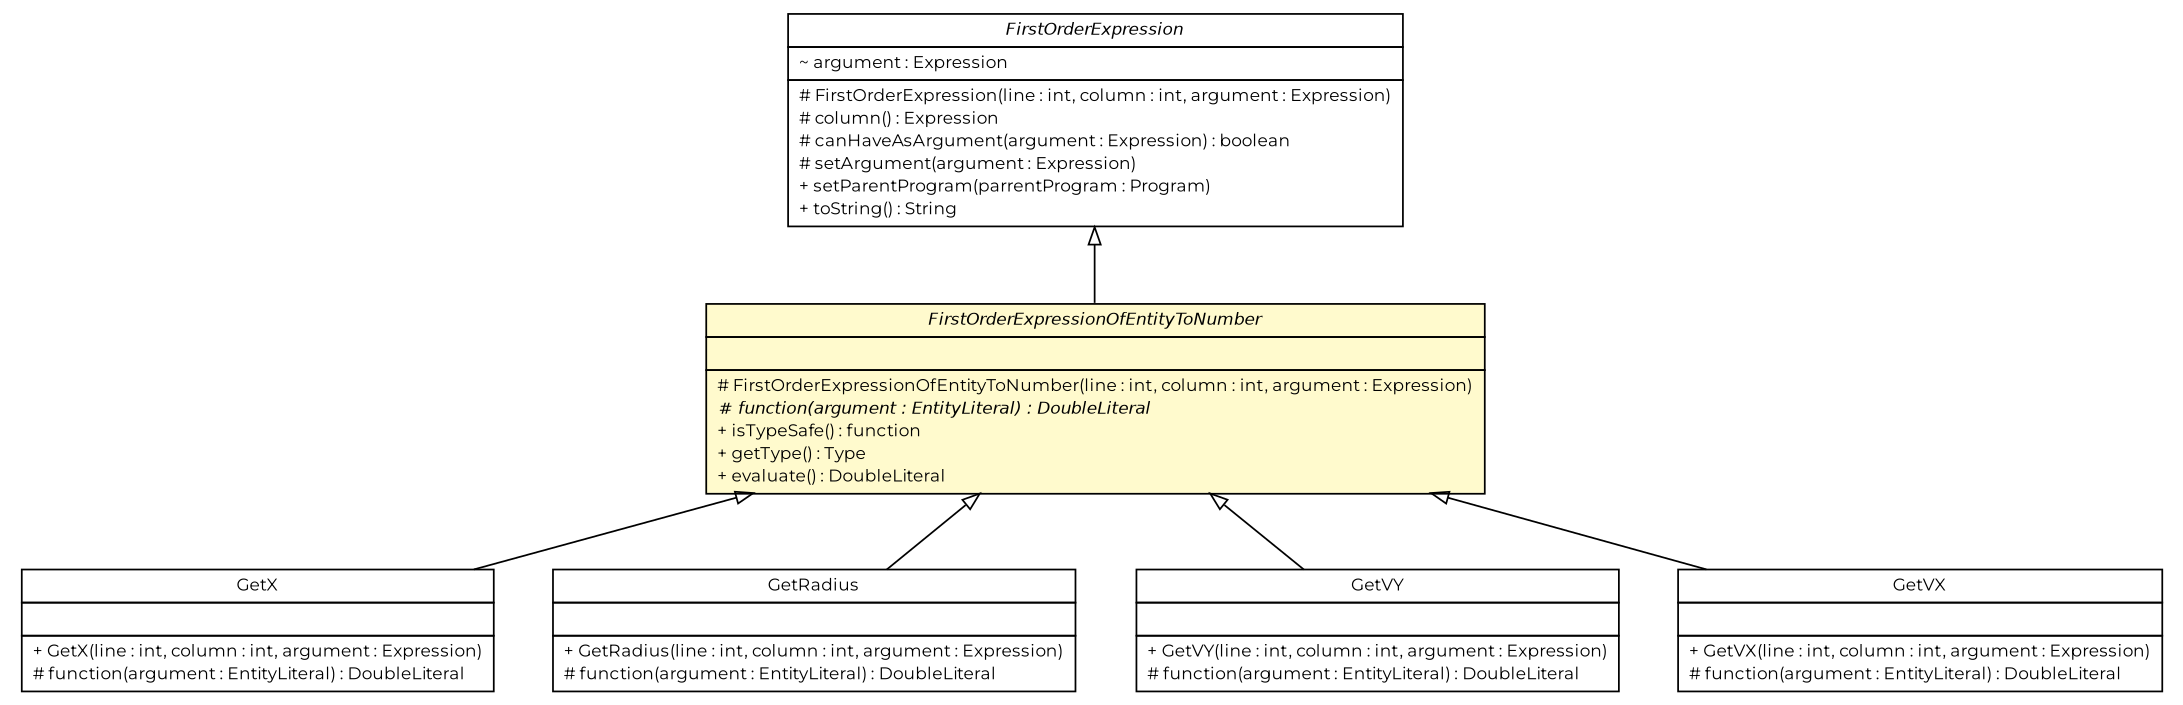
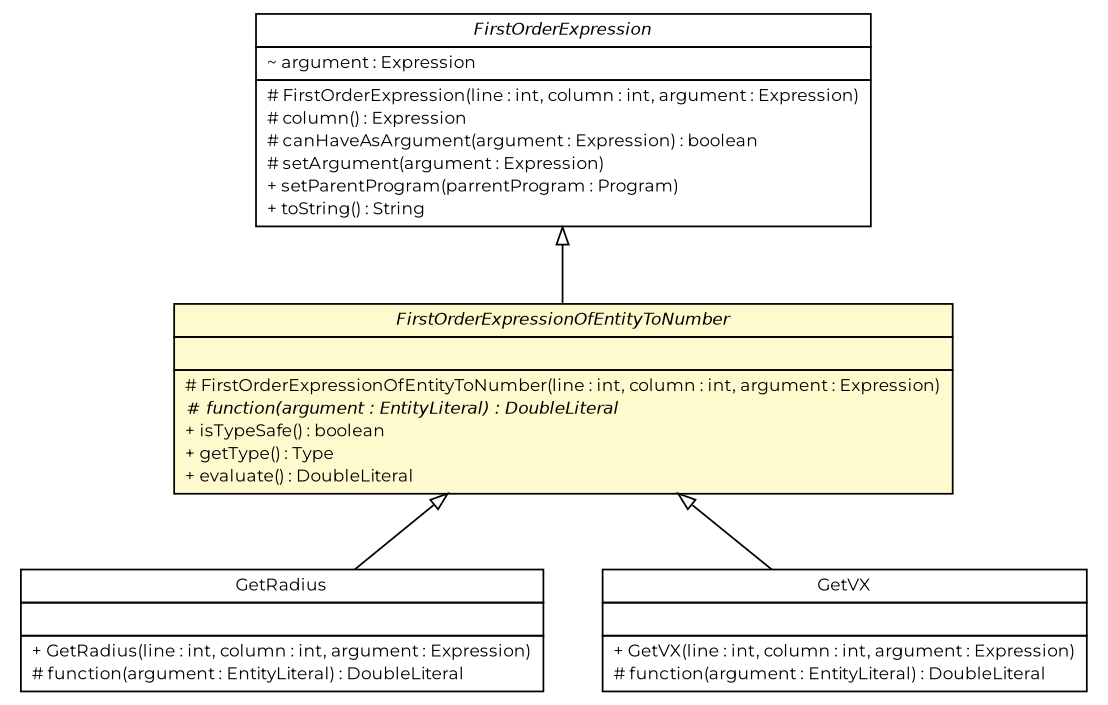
  digraph {
    fontname=Montserrat
    nodesep=0.25
    ranksep=0.5
    node [fontcolor=black fontname=Montserrat fontsize=10.0 shape=plaintext]
    edge [arrowtail=empty dir=back fontname=Montserrat fontsize=10 headport=p labelfontname=Helvetica labelfontsize=10 tailport=p]
-   n1 [label=<<table title="model.programs.parsing.language.expression.first_order.GetX" border="0" cellborder="1" cellspacing="0" cellpadding="2" port="p" href="./GetX.html"> 		<tr><td><table border="0" cellspacing="0" cellpadding="1"> <tr><td align="center" balign="center"> GetX </td></tr> 		</table></td></tr> 		<tr><td><table border="0" cellspacing="0" cellpadding="1"> <tr><td align="left" balign="left">  </td></tr> 		</table></td></tr> 		<tr><td><table border="0" cellspacing="0" cellpadding="1"> <tr><td align="left" balign="left"> + GetX(line : int, column : int, argument : Expression) </td></tr> <tr><td align="left" balign="left"> # function(argument : EntityLiteral) : DoubleLiteral </td></tr> 		</table></td></tr> 		</table>>]
    n2 [label=<<table title="model.programs.parsing.language.expression.first_order.GetRadius" border="0" cellborder="1" cellspacing="0" cellpadding="2" port="p" href="./GetRadius.html"> 		<tr><td><table border="0" cellspacing="0" cellpadding="1"> <tr><td align="center" balign="center"> GetRadius </td></tr> 		</table></td></tr> 		<tr><td><table border="0" cellspacing="0" cellpadding="1"> <tr><td align="left" balign="left">  </td></tr> 		</table></td></tr> 		<tr><td><table border="0" cellspacing="0" cellpadding="1"> <tr><td align="left" balign="left"> + GetRadius(line : int, column : int, argument : Expression) </td></tr> <tr><td align="left" balign="left"> # function(argument : EntityLiteral) : DoubleLiteral </td></tr> 		</table></td></tr> 		</table>>]
-   n3 [label=<<table title="model.programs.parsing.language.expression.first_order.GetVY" border="0" cellborder="1" cellspacing="0" cellpadding="2" port="p" href="./GetVY.html"> 		<tr><td><table border="0" cellspacing="0" cellpadding="1"> <tr><td align="center" balign="center"> GetVY </td></tr> 		</table></td></tr> 		<tr><td><table border="0" cellspacing="0" cellpadding="1"> <tr><td align="left" balign="left">  </td></tr> 		</table></td></tr> 		<tr><td><table border="0" cellspacing="0" cellpadding="1"> <tr><td align="left" balign="left"> + GetVY(line : int, column : int, argument : Expression) </td></tr> <tr><td align="left" balign="left"> # function(argument : EntityLiteral) : DoubleLiteral </td></tr> 		</table></td></tr> 		</table>>]
    n4 [label=<<table title="model.programs.parsing.language.expression.first_order.FirstOrderExpression" border="0" cellborder="1" cellspacing="0" cellpadding="2" port="p" href="./FirstOrderExpression.html"> 		<tr><td><table border="0" cellspacing="0" cellpadding="1"> <tr><td align="center" balign="center"><font face="Helvetica-Oblique"> FirstOrderExpression </font></td></tr> 		</table></td></tr> 		<tr><td><table border="0" cellspacing="0" cellpadding="1"> <tr><td align="left" balign="left"> ~ argument : Expression </td></tr> 		</table></td></tr> 		<tr><td><table border="0" cellspacing="0" cellpadding="1"> <tr><td align="left" balign="left"> # FirstOrderExpression(line : int, column : int, argument : Expression) </td></tr> <tr><td align="left" balign="left"> # column() : Expression </td></tr> <tr><td align="left" balign="left"> # canHaveAsArgument(argument : Expression) : boolean </td></tr> <tr><td align="left" balign="left"> # setArgument(argument : Expression) </td></tr> <tr><td align="left" balign="left"> + setParentProgram(parrentProgram : Program) </td></tr> <tr><td align="left" balign="left"> + toString() : String </td></tr> 		</table></td></tr> 		</table>>]
-   n5 [label=<<table title="model.programs.parsing.language.expression.first_order.FirstOrderExpressionOfEntityToNumber" border="0" cellborder="1" cellspacing="0" cellpadding="2" port="p" bgcolor="lemonChiffon" href="./FirstOrderExpressionOfEntityToNumber.html"> 		<tr><td><table border="0" cellspacing="0" cellpadding="1"> <tr><td align="center" balign="center"><font face="Helvetica-Oblique"> FirstOrderExpressionOfEntityToNumber </font></td></tr> 		</table></td></tr> 		<tr><td><table border="0" cellspacing="0" cellpadding="1"> <tr><td align="left" balign="left">  </td></tr> 		</table></td></tr> 		<tr><td><table border="0" cellspacing="0" cellpadding="1"> <tr><td align="left" balign="left"> # FirstOrderExpressionOfEntityToNumber(line : int, column : int, argument : Expression) </td></tr> <tr><td align="left" balign="left"><font face="Helvetica-Oblique" point-size="10.0"> # function(argument : EntityLiteral) : DoubleLiteral </font></td></tr> <tr><td align="left" balign="left"> + isTypeSafe() : function </td></tr> <tr><td align="left" balign="left"> + getType() : Type </td></tr> <tr><td align="left" balign="left"> + evaluate() : DoubleLiteral </td></tr> 		</table></td></tr> 		</table>>]
+   n5 [label=<<table title="model.programs.parsing.language.expression.first_order.FirstOrderExpressionOfEntityToNumber" border="0" cellborder="1" cellspacing="0" cellpadding="2" port="p" bgcolor="lemonChiffon" href="./FirstOrderExpressionOfEntityToNumber.html"> 		<tr><td><table border="0" cellspacing="0" cellpadding="1"> <tr><td align="center" balign="center"><font face="Helvetica-Oblique"> FirstOrderExpressionOfEntityToNumber </font></td></tr> 		</table></td></tr> 		<tr><td><table border="0" cellspacing="0" cellpadding="1"> <tr><td align="left" balign="left">  </td></tr> 		</table></td></tr> 		<tr><td><table border="0" cellspacing="0" cellpadding="1"> <tr><td align="left" balign="left"> # FirstOrderExpressionOfEntityToNumber(line : int, column : int, argument : Expression) </td></tr> <tr><td align="left" balign="left"><font face="Helvetica-Oblique" point-size="10.0"> # function(argument : EntityLiteral) : DoubleLiteral </font></td></tr> <tr><td align="left" balign="left"> + isTypeSafe() : boolean </td></tr> <tr><td align="left" balign="left"> + getType() : Type </td></tr> <tr><td align="left" balign="left"> + evaluate() : DoubleLiteral </td></tr> 		</table></td></tr> 		</table>>]
    n6 [label=<<table title="model.programs.parsing.language.expression.first_order.GetVX" border="0" cellborder="1" cellspacing="0" cellpadding="2" port="p" href="./GetVX.html"> 		<tr><td><table border="0" cellspacing="0" cellpadding="1"> <tr><td align="center" balign="center"> GetVX </td></tr> 		</table></td></tr> 		<tr><td><table border="0" cellspacing="0" cellpadding="1"> <tr><td align="left" balign="left">  </td></tr> 		</table></td></tr> 		<tr><td><table border="0" cellspacing="0" cellpadding="1"> <tr><td align="left" balign="left"> + GetVX(line : int, column : int, argument : Expression) </td></tr> <tr><td align="left" balign="left"> # function(argument : EntityLiteral) : DoubleLiteral </td></tr> 		</table></td></tr> 		</table>>]
    n4 -> n5
-   n5 -> n1
    n5 -> n2
-   n5 -> n3
    n5 -> n6
  }
